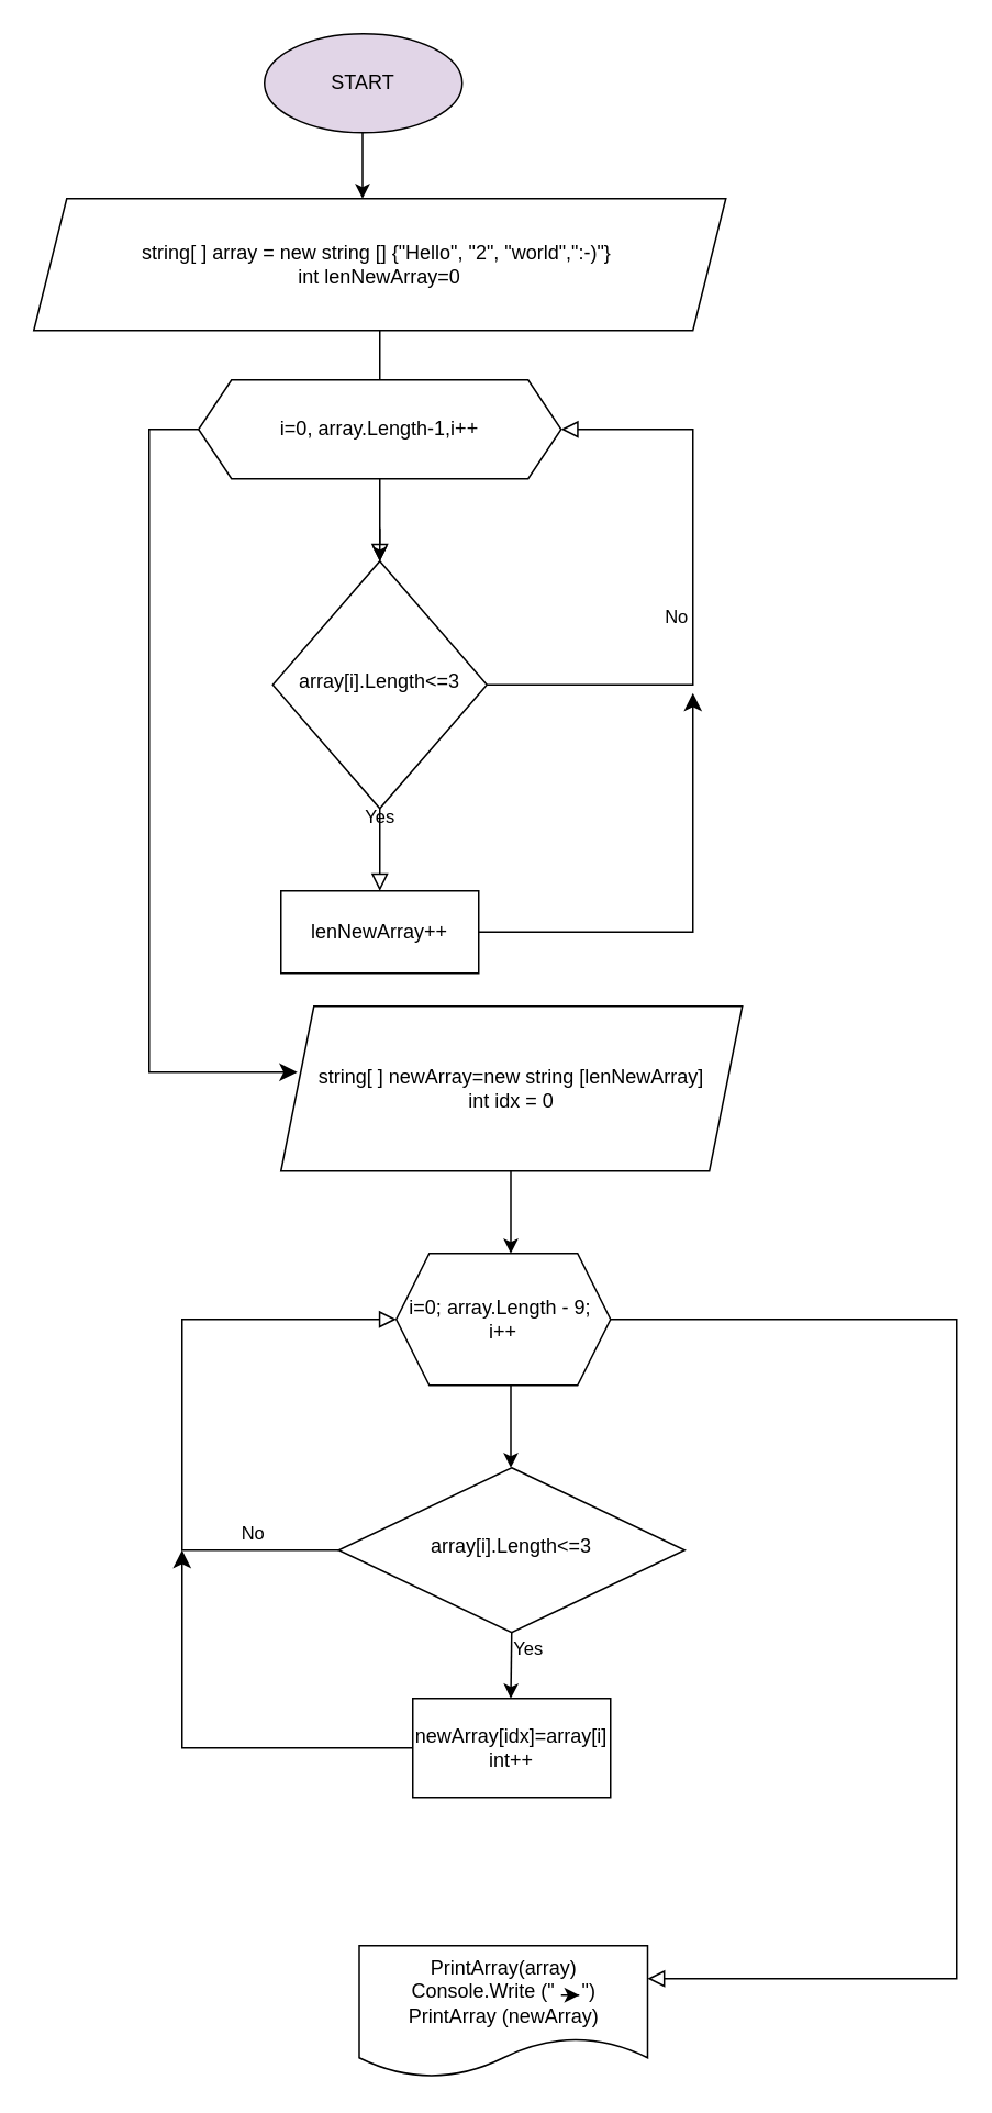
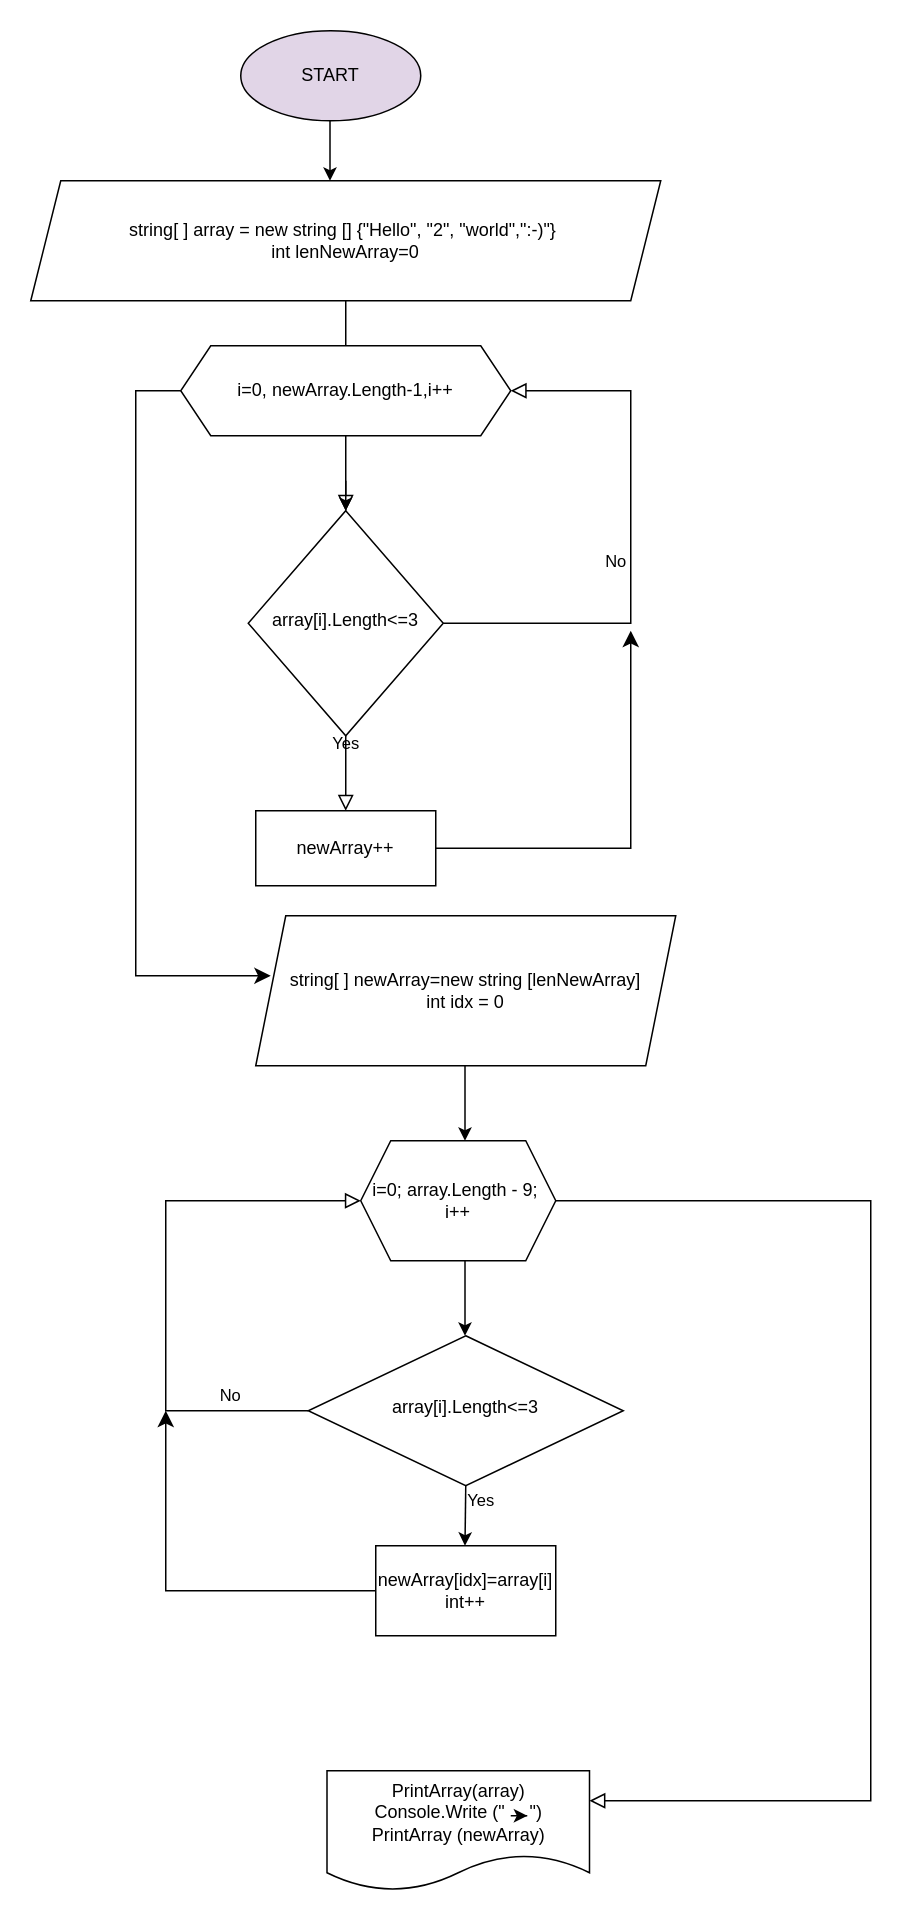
  <mxCell id="0" />
  <mxCell id="1" parent="0" />
  <mxCell id="2" value="" style="rounded=0;html=1;jettySize=auto;orthogonalLoop=1;fontSize=11;endArrow=block;endFill=0;endSize=8;strokeWidth=1;shadow=0;labelBackgroundColor=none;edgeStyle=orthogonalEdgeStyle;startArrow=none;" parent="1" source="14" target="6" edge="1"><mxGeometry relative="1" as="geometry"><mxPoint x="230" y="290" as="sourcePoint" /><Array as="points"><mxPoint x="230" y="200" /><mxPoint x="230" y="200" /></Array></mxGeometry></mxCell>
  <mxCell id="3" value="Yes" style="rounded=0;html=1;jettySize=auto;orthogonalLoop=1;fontSize=11;endArrow=block;endFill=0;endSize=8;strokeWidth=1;shadow=0;labelBackgroundColor=none;edgeStyle=orthogonalEdgeStyle;" parent="1" source="6" edge="1"><mxGeometry y="20" relative="1" as="geometry"><mxPoint as="offset" /><mxPoint x="230" y="540" as="targetPoint" /></mxGeometry></mxCell>
  <mxCell id="4" value="No" style="edgeStyle=orthogonalEdgeStyle;rounded=0;html=1;jettySize=auto;orthogonalLoop=1;fontSize=11;endArrow=block;endFill=0;endSize=8;strokeWidth=1;shadow=0;labelBackgroundColor=none;entryX=1;entryY=0.5;entryDx=0;entryDy=0;" parent="1" source="6" target="14" edge="1"><mxGeometry x="-0.077" y="10" relative="1" as="geometry"><mxPoint as="offset" /><Array as="points"><mxPoint x="420" y="415" /><mxPoint x="420" y="260" /></Array></mxGeometry></mxCell>
  <mxCell id="5" style="edgeStyle=orthogonalEdgeStyle;rounded=0;orthogonalLoop=1;jettySize=auto;html=1;" parent="1" source="6" edge="1"><mxGeometry relative="1" as="geometry"><mxPoint x="230" y="340" as="targetPoint" /></mxGeometry></mxCell>
  <mxCell id="6" value="array[i].Length&amp;lt;=3" style="rhombus;whiteSpace=wrap;html=1;shadow=0;fontFamily=Helvetica;fontSize=12;align=center;strokeWidth=1;spacing=6;spacingTop=-4;" parent="1" vertex="1"><mxGeometry x="165" y="340" width="130" height="150" as="geometry" /></mxCell>
  <mxCell id="7" value="No" style="rounded=0;html=1;jettySize=auto;orthogonalLoop=1;fontSize=11;endArrow=block;endFill=0;endSize=8;strokeWidth=1;shadow=0;labelBackgroundColor=none;edgeStyle=orthogonalEdgeStyle;entryX=0;entryY=0.5;entryDx=0;entryDy=0;" parent="1" source="9" target="21" edge="1"><mxGeometry x="-0.714" y="-10" relative="1" as="geometry"><mxPoint as="offset" /><mxPoint x="150" y="890" as="targetPoint" /><Array as="points"><mxPoint x="110" y="940" /><mxPoint x="110" y="800" /></Array></mxGeometry></mxCell>
  <mxCell id="8" value="Yes" style="edgeStyle=orthogonalEdgeStyle;rounded=0;html=1;jettySize=auto;orthogonalLoop=1;fontSize=11;endArrow=block;endFill=0;endSize=8;strokeWidth=1;shadow=0;labelBackgroundColor=none;exitX=1;exitY=0.5;exitDx=0;exitDy=0;entryX=1;entryY=0.25;entryDx=0;entryDy=0;" parent="1" source="21" target="23" edge="1"><mxGeometry x="-1" y="-206" relative="1" as="geometry"><mxPoint x="-50" y="-6" as="offset" /><mxPoint x="390" y="1130" as="targetPoint" /><Array as="points"><mxPoint x="580" y="800" /><mxPoint x="580" y="1200" /></Array></mxGeometry></mxCell>
  <mxCell id="9" value="array[i].Length&amp;lt;=3" style="rhombus;whiteSpace=wrap;html=1;shadow=0;fontFamily=Helvetica;fontSize=12;align=center;strokeWidth=1;spacing=6;spacingTop=-4;" parent="1" vertex="1"><mxGeometry x="205" y="890" width="210" height="100" as="geometry" /></mxCell>
  <mxCell id="10" value="START" style="ellipse;whiteSpace=wrap;html=1;fillColor=#e1d5e7;" parent="1" vertex="1"><mxGeometry x="160" y="20" width="120" height="60" as="geometry" /></mxCell>
  <mxCell id="11" value="" style="endArrow=classic;html=1;rounded=0;" parent="1" edge="1"><mxGeometry width="50" height="50" relative="1" as="geometry"><mxPoint x="219.5" y="80" as="sourcePoint" /><mxPoint x="219.5" y="120" as="targetPoint" /><Array as="points"><mxPoint x="219.5" y="100" /></Array></mxGeometry></mxCell>
  <mxCell id="12" value="string[ ] array = new string [] {&quot;Hello&quot;, &quot;2&quot;, &quot;world&quot;,&quot;:-)&quot;}&amp;nbsp;&lt;br&gt;int lenNewArray=0" style="shape=parallelogram;perimeter=parallelogramPerimeter;whiteSpace=wrap;html=1;fixedSize=1;" parent="1" vertex="1"><mxGeometry x="20" y="120" width="420" height="80" as="geometry" /></mxCell>
  <mxCell id="13" value="" style="rounded=0;html=1;jettySize=auto;orthogonalLoop=1;fontSize=11;endArrow=none;endFill=0;endSize=8;strokeWidth=1;shadow=0;labelBackgroundColor=none;edgeStyle=orthogonalEdgeStyle;" parent="1" target="14" edge="1"><mxGeometry relative="1" as="geometry"><mxPoint x="230" y="290" as="sourcePoint" /><mxPoint x="190" y="435" as="targetPoint" /><Array as="points" /></mxGeometry></mxCell>
- <mxCell id="14" value="i=0, array.Length-1,i++" style="shape=hexagon;perimeter=hexagonPerimeter2;whiteSpace=wrap;html=1;fixedSize=1;" parent="1" vertex="1"><mxGeometry x="120" y="230" width="220" height="60" as="geometry" /></mxCell>
+ <mxCell id="14" value="i=0, newArray.Length-1,i++" style="shape=hexagon;perimeter=hexagonPerimeter2;whiteSpace=wrap;html=1;fixedSize=1;" parent="1" vertex="1"><mxGeometry x="120" y="230" width="220" height="60" as="geometry" /></mxCell>
  <mxCell id="15" style="edgeStyle=orthogonalEdgeStyle;rounded=0;orthogonalLoop=1;jettySize=auto;html=1;exitX=0.5;exitY=1;exitDx=0;exitDy=0;" parent="1" source="6" target="6" edge="1"><mxGeometry relative="1" as="geometry" /></mxCell>
- <mxCell id="16" value="lenNewArray++" style="rounded=0;whiteSpace=wrap;html=1;" parent="1" vertex="1"><mxGeometry x="170" y="540" width="120" height="50" as="geometry" /></mxCell>
+ <mxCell id="16" value="newArray++" style="rounded=0;whiteSpace=wrap;html=1;" parent="1" vertex="1"><mxGeometry x="170" y="540" width="120" height="50" as="geometry" /></mxCell>
  <mxCell id="17" value="" style="edgeStyle=segmentEdgeStyle;endArrow=classic;html=1;curved=0;rounded=0;endSize=8;startSize=8;exitX=1;exitY=0.5;exitDx=0;exitDy=0;" parent="1" source="16" edge="1"><mxGeometry width="50" height="50" relative="1" as="geometry"><mxPoint x="300" y="570" as="sourcePoint" /><mxPoint x="420" y="420" as="targetPoint" /></mxGeometry></mxCell>
  <mxCell id="18" value="" style="edgeStyle=segmentEdgeStyle;endArrow=classic;html=1;curved=0;rounded=0;endSize=8;startSize=8;exitX=0;exitY=0.5;exitDx=0;exitDy=0;" parent="1" source="14" edge="1"><mxGeometry width="50" height="50" relative="1" as="geometry"><mxPoint x="110" y="260" as="sourcePoint" /><mxPoint x="180" y="650" as="targetPoint" /><Array as="points"><mxPoint x="90" y="260" /></Array></mxGeometry></mxCell>
  <mxCell id="19" value="string[ ] newArray=new string [lenNewArray]&lt;br&gt;int idx = 0" style="shape=parallelogram;perimeter=parallelogramPerimeter;whiteSpace=wrap;html=1;fixedSize=1;" parent="1" vertex="1"><mxGeometry x="170" y="610" width="280" height="100" as="geometry" /></mxCell>
  <mxCell id="20" value="" style="endArrow=classic;html=1;rounded=0;" parent="1" edge="1"><mxGeometry width="50" height="50" relative="1" as="geometry"><mxPoint x="309.5" y="710" as="sourcePoint" /><mxPoint x="309.5" y="760" as="targetPoint" /></mxGeometry></mxCell>
  <mxCell id="21" value="i=0; array.Length - 9;&amp;nbsp;&lt;br&gt;i++" style="shape=hexagon;perimeter=hexagonPerimeter2;whiteSpace=wrap;html=1;fixedSize=1;" parent="1" vertex="1"><mxGeometry x="240" y="760" width="130" height="80" as="geometry" /></mxCell>
  <mxCell id="22" value="" style="endArrow=classic;html=1;rounded=0;" parent="1" edge="1"><mxGeometry width="50" height="50" relative="1" as="geometry"><mxPoint x="309.5" y="840" as="sourcePoint" /><mxPoint x="309.5" y="890" as="targetPoint" /></mxGeometry></mxCell>
  <mxCell id="23" value="PrintArray(array)&lt;br&gt;Console.Write (&quot;&amp;nbsp; &amp;nbsp; &amp;nbsp;&quot;)&lt;br&gt;PrintArray (newArray)" style="shape=document;whiteSpace=wrap;html=1;boundedLbl=1;" parent="1" vertex="1"><mxGeometry x="217.5" y="1180" width="175" height="80" as="geometry" /></mxCell>
  <mxCell id="24" value="" style="endArrow=classic;html=1;rounded=0;exitX=0.5;exitY=1;exitDx=0;exitDy=0;" parent="1" source="9" edge="1"><mxGeometry width="50" height="50" relative="1" as="geometry"><mxPoint x="309.5" y="1000" as="sourcePoint" /><mxPoint x="309.5" y="1030" as="targetPoint" /></mxGeometry></mxCell>
  <mxCell id="25" value="newArray[idx]=array[i]&lt;br&gt;int++" style="rounded=0;whiteSpace=wrap;html=1;" parent="1" vertex="1"><mxGeometry x="250" y="1030" width="120" height="60" as="geometry" /></mxCell>
  <mxCell id="26" value="" style="edgeStyle=segmentEdgeStyle;endArrow=classic;html=1;curved=0;rounded=0;endSize=8;startSize=8;exitX=0;exitY=0.5;exitDx=0;exitDy=0;" parent="1" source="25" edge="1"><mxGeometry width="50" height="50" relative="1" as="geometry"><mxPoint x="240" y="1060" as="sourcePoint" /><mxPoint x="110" y="940" as="targetPoint" /></mxGeometry></mxCell>
  <mxCell id="27" value="" style="endArrow=classic;html=1;rounded=0;" parent="1" edge="1"><mxGeometry width="50" height="50" relative="1" as="geometry"><mxPoint x="340" y="1210" as="sourcePoint" /><mxPoint x="351" y="1210" as="targetPoint" /><Array as="points"><mxPoint x="351" y="1210" /><mxPoint x="340" y="1210" /></Array></mxGeometry></mxCell>
